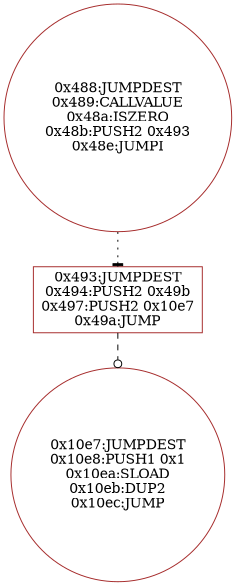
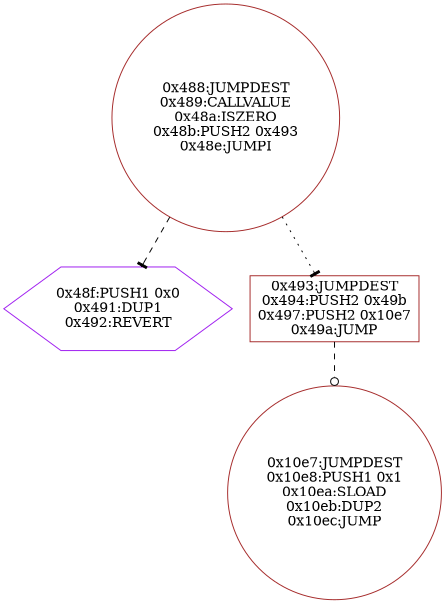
  digraph {
    node [color=brown shape=circle]
    edge [style=dashed arrowhead=tee]
    n1 [label="0x488:JUMPDEST\n0x489:CALLVALUE\n0x48a:ISZERO\n0x48b:PUSH2 0x493\n0x48e:JUMPI"]
+   n2 [label="0x48f:PUSH1 0x0\n0x491:DUP1\n0x492:REVERT" color=purple shape=hexagon]
    n3 [label="0x493:JUMPDEST\n0x494:PUSH2 0x49b\n0x497:PUSH2 0x10e7\n0x49a:JUMP" shape=box]
    n4 [label="0x10e7:JUMPDEST\n0x10e8:PUSH1 0x1\n0x10ea:SLOAD\n0x10eb:DUP2\n0x10ec:JUMP"]
+   n1 -> n2
    n1 -> n3 [style=dotted]
    n3 -> n4 [arrowhead=odot]
  }
